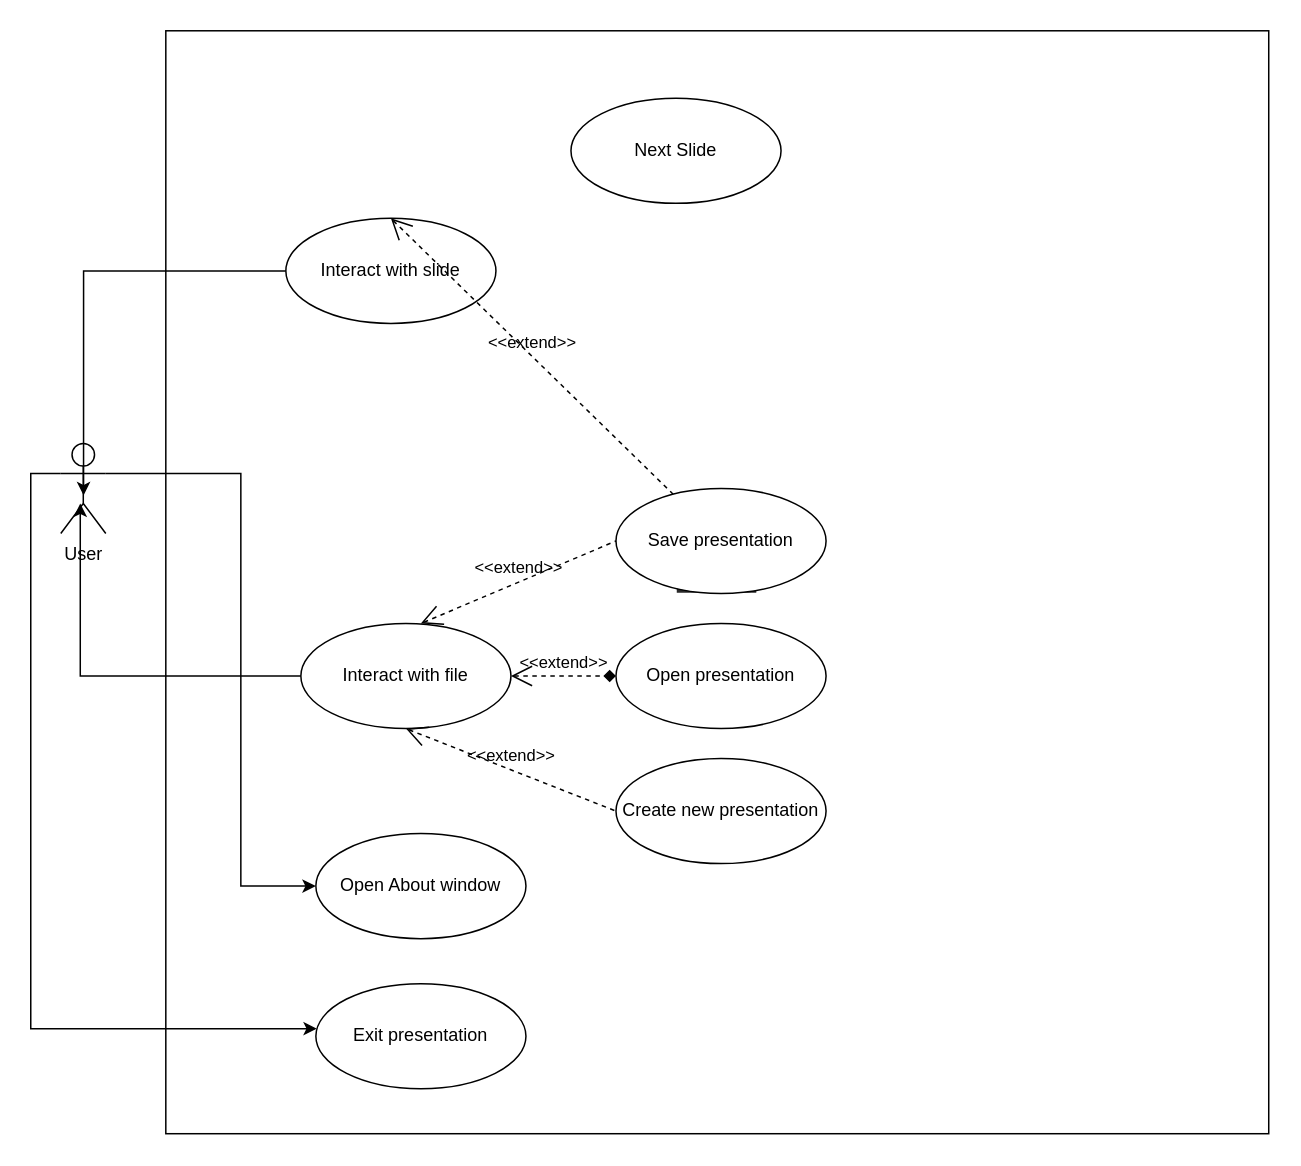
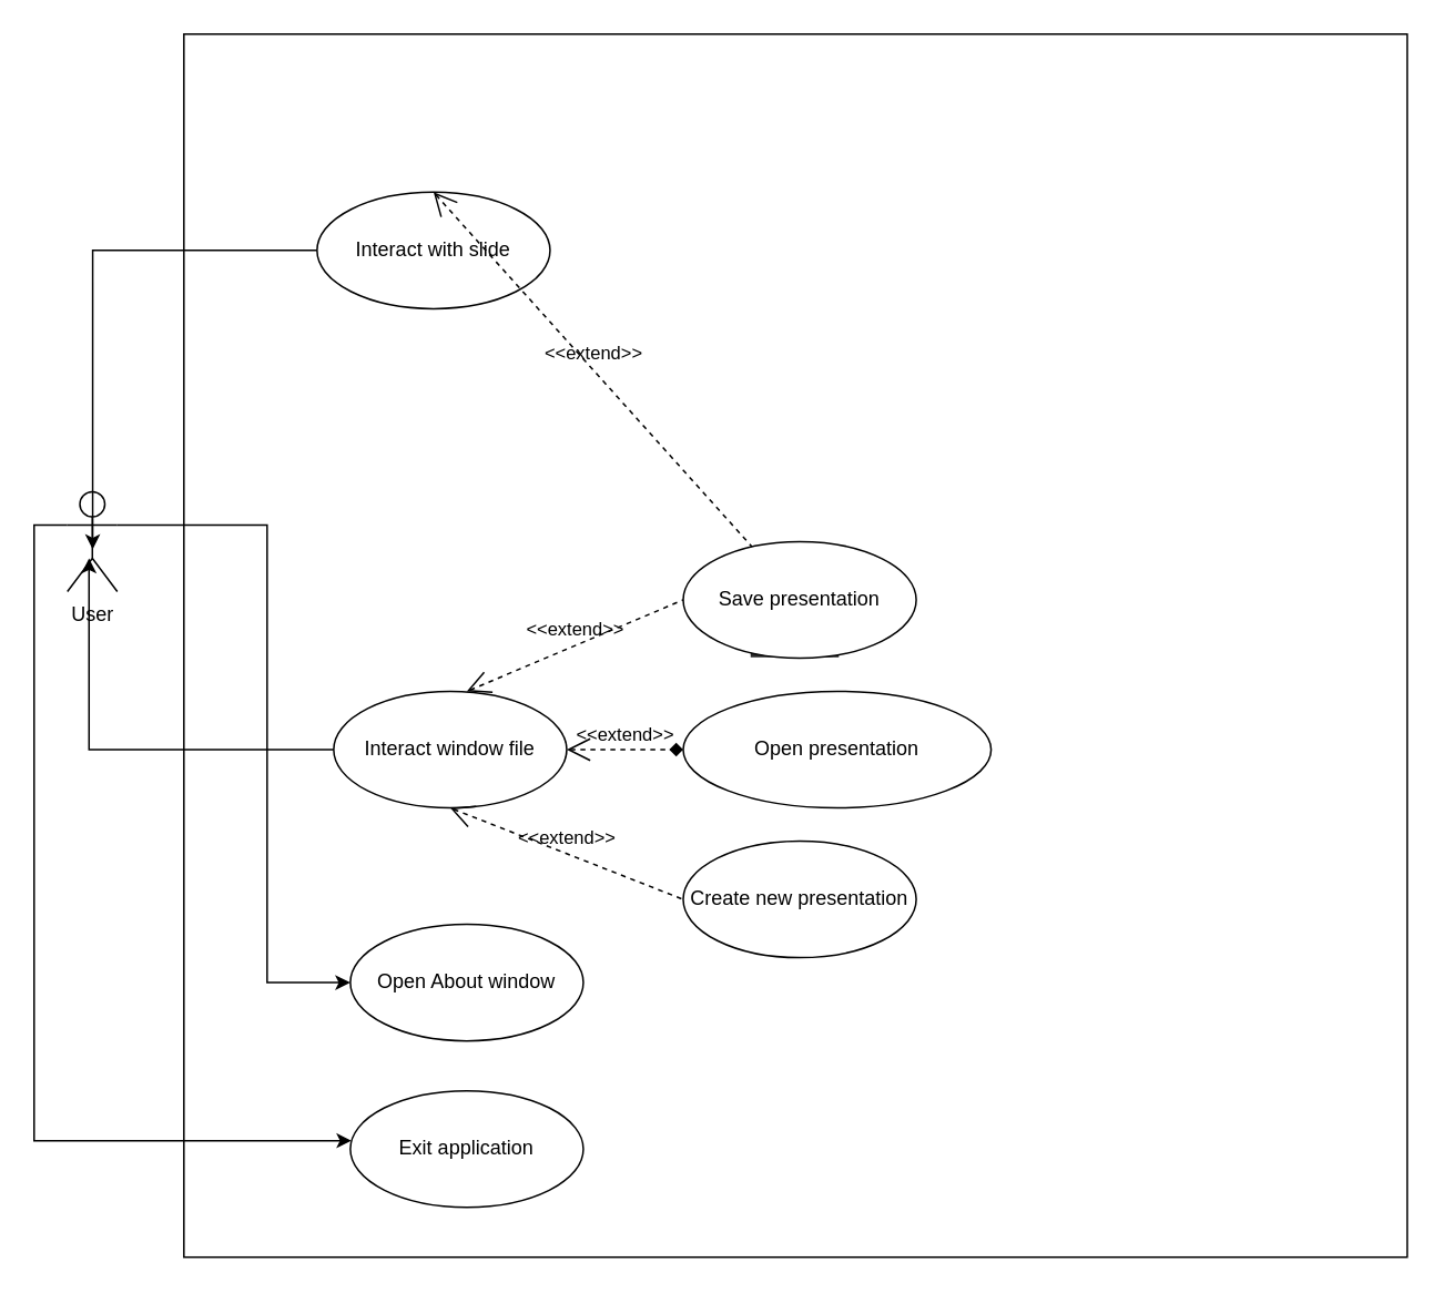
  <mxCell id="0" />
  <mxCell id="1" parent="0" />
  <mxCell id="2" value="&#10;&#10;&lt;span style=&quot;color: rgb(240, 240, 240); font-family: helvetica; font-size: 12px; font-style: normal; font-weight: 400; letter-spacing: normal; text-align: center; text-indent: 0px; text-transform: none; word-spacing: 0px; background-color: rgb(42, 42, 42); display: inline; float: none;&quot;&gt;Use Case&lt;/span&gt;&#10;&#10;" style="whiteSpace=wrap;html=1;aspect=fixed;" parent="1" vertex="1"><mxGeometry x="110" y="20" width="735" height="735" as="geometry" /></mxCell>
  <mxCell id="3" style="edgeStyle=orthogonalEdgeStyle;rounded=0;orthogonalLoop=1;jettySize=auto;html=1;" edge="1" parent="1" source="5" target="17"><mxGeometry relative="1" as="geometry"><Array as="points"><mxPoint x="160" y="315" /><mxPoint x="160" y="590" /></Array></mxGeometry></mxCell>
  <mxCell id="4" style="edgeStyle=orthogonalEdgeStyle;rounded=0;orthogonalLoop=1;jettySize=auto;html=1;exitX=0;exitY=0.333;exitDx=0;exitDy=0;exitPerimeter=0;" edge="1" parent="1" source="5" target="18"><mxGeometry relative="1" as="geometry"><Array as="points"><mxPoint x="20" y="315" /><mxPoint x="20" y="685" /></Array></mxGeometry></mxCell>
  <mxCell id="5" value="User" style="shape=umlActor;verticalLabelPosition=bottom;verticalAlign=top;html=1;" parent="1" vertex="1"><mxGeometry x="40" y="295" width="30" height="60" as="geometry" /></mxCell>
  <mxCell id="6" style="edgeStyle=orthogonalEdgeStyle;rounded=0;orthogonalLoop=1;jettySize=auto;html=1;entryX=0.506;entryY=0.577;entryDx=0;entryDy=0;entryPerimeter=0;" parent="1" source="7" target="5" edge="1"><mxGeometry relative="1" as="geometry" /></mxCell>
- <mxCell id="7" value="Interact with slide" style="ellipse;whiteSpace=wrap;html=1;" parent="1" vertex="1"><mxGeometry x="190" y="145" width="140" height="70" as="geometry" /></mxCell>
- <mxCell id="8" value="Next Slide" style="ellipse;whiteSpace=wrap;html=1;" parent="1" vertex="1"><mxGeometry x="380" y="65" width="140" height="70" as="geometry" /></mxCell>
+ <mxCell id="7" value="Interact with slide" style="ellipse;whiteSpace=wrap;html=1;" parent="1" vertex="1"><mxGeometry x="190" y="115" width="140" height="70" as="geometry" /></mxCell>
  <mxCell id="9" style="edgeStyle=orthogonalEdgeStyle;rounded=0;orthogonalLoop=1;jettySize=auto;html=1;entryX=0.433;entryY=0.667;entryDx=0;entryDy=0;entryPerimeter=0;" parent="1" source="10" target="5" edge="1"><mxGeometry relative="1" as="geometry" /></mxCell>
- <mxCell id="10" value="Interact with file" style="ellipse;whiteSpace=wrap;html=1;" parent="1" vertex="1"><mxGeometry x="200" y="415" width="140" height="70" as="geometry" /></mxCell>
+ <mxCell id="10" value="Interact window file" style="ellipse;whiteSpace=wrap;html=1;" parent="1" vertex="1"><mxGeometry x="200" y="415" width="140" height="70" as="geometry" /></mxCell>
  <mxCell id="11" value="Save presentation" style="ellipse;whiteSpace=wrap;html=1;" parent="1" vertex="1"><mxGeometry x="410" y="325" width="140" height="70" as="geometry" /></mxCell>
- <mxCell id="12" value="Open presentation" style="ellipse;whiteSpace=wrap;html=1;" parent="1" vertex="1"><mxGeometry x="410" y="415" width="140" height="70" as="geometry" /></mxCell>
+ <mxCell id="12" value="Open presentation" style="ellipse;whiteSpace=wrap;html=1;" parent="1" vertex="1"><mxGeometry x="410" y="415" width="185" height="70" as="geometry" /></mxCell>
  <mxCell id="13" value="Create new presentation" style="ellipse;whiteSpace=wrap;html=1;" parent="1" vertex="1"><mxGeometry x="410" y="505" width="140" height="70" as="geometry" /></mxCell>
  <mxCell id="14" value="&amp;lt;&amp;lt;extend&amp;gt;&amp;gt;" style="edgeStyle=none;html=1;startArrow=open;endArrow=none;startSize=12;verticalAlign=bottom;dashed=1;labelBackgroundColor=none;entryX=0;entryY=0.5;entryDx=0;entryDy=0;exitX=0.571;exitY=0;exitDx=0;exitDy=0;exitPerimeter=0;" parent="1" source="10" target="11" edge="1"><mxGeometry width="160" relative="1" as="geometry"><mxPoint x="160" y="394.58" as="sourcePoint" /><mxPoint x="320" y="394.58" as="targetPoint" /></mxGeometry></mxCell>
  <mxCell id="15" value="&amp;lt;&amp;lt;extend&amp;gt;&amp;gt;" style="edgeStyle=none;html=1;startArrow=open;endArrow=diamond;startSize=12;verticalAlign=bottom;dashed=1;labelBackgroundColor=none;exitX=1;exitY=0.5;exitDx=0;exitDy=0;entryX=0;entryY=0.5;entryDx=0;entryDy=0;" parent="1" source="10" target="12" edge="1"><mxGeometry width="160" relative="1" as="geometry"><mxPoint x="180" y="479.58" as="sourcePoint" /><mxPoint x="340" y="480" as="targetPoint" /></mxGeometry></mxCell>
  <mxCell id="16" value="&amp;lt;&amp;lt;extend&amp;gt;&amp;gt;" style="edgeStyle=none;html=1;startArrow=open;endArrow=none;startSize=12;verticalAlign=bottom;dashed=1;labelBackgroundColor=none;entryX=0;entryY=0.5;entryDx=0;entryDy=0;exitX=0.5;exitY=1;exitDx=0;exitDy=0;" parent="1" source="10" target="13" edge="1"><mxGeometry width="160" relative="1" as="geometry"><mxPoint x="160" y="529.58" as="sourcePoint" /><mxPoint x="320" y="529.58" as="targetPoint" /></mxGeometry></mxCell>
  <mxCell id="17" value="Open About window" style="ellipse;whiteSpace=wrap;html=1;" vertex="1" parent="1"><mxGeometry x="210" y="555" width="140" height="70" as="geometry" /></mxCell>
- <mxCell id="18" value="Exit presentation" style="ellipse;whiteSpace=wrap;html=1;" vertex="1" parent="1"><mxGeometry x="210" y="655" width="140" height="70" as="geometry" /></mxCell>
+ <mxCell id="18" value="Exit application" style="ellipse;whiteSpace=wrap;html=1;" vertex="1" parent="1"><mxGeometry x="210" y="655" width="140" height="70" as="geometry" /></mxCell>
  <mxCell id="19" value="&amp;lt;&amp;lt;extend&amp;gt;&amp;gt;" style="edgeStyle=none;html=1;startArrow=open;endArrow=none;startSize=12;verticalAlign=bottom;dashed=1;labelBackgroundColor=none;exitX=0.5;exitY=0;exitDx=0;exitDy=0;" edge="1" parent="1" source="7" target="11"><mxGeometry width="160" relative="1" as="geometry"><mxPoint x="210" y="95" as="sourcePoint" /><mxPoint x="370" y="95" as="targetPoint" /></mxGeometry></mxCell>
